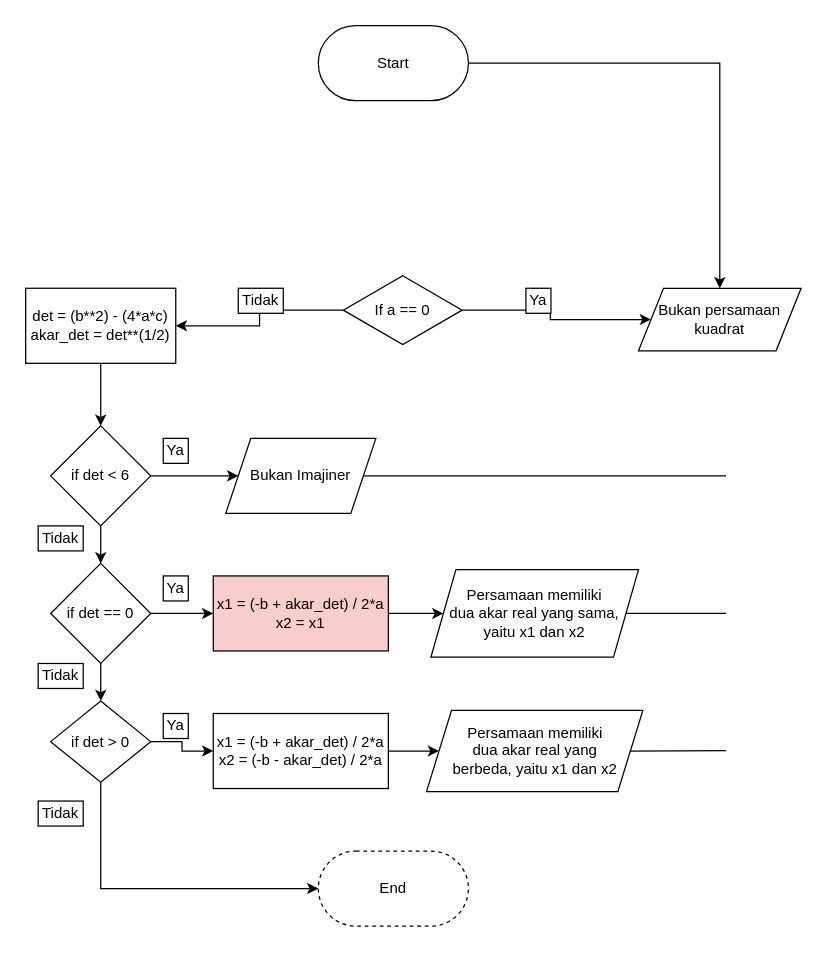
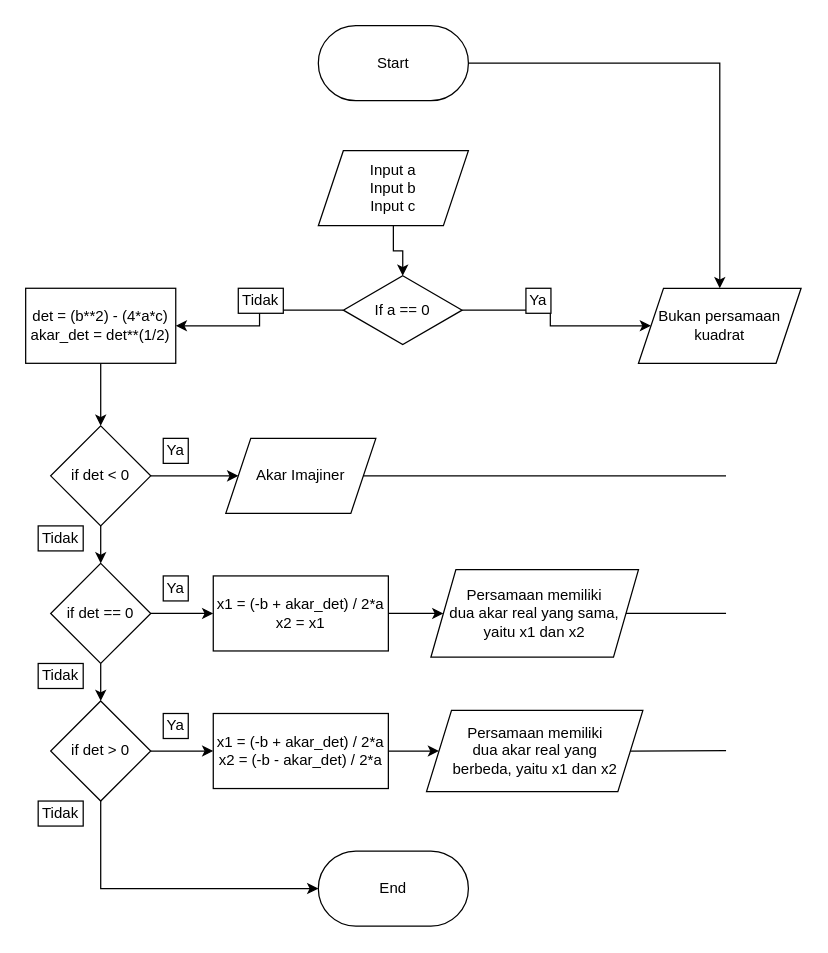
  <mxCell id="0" />
  <mxCell id="1" parent="0" />
+ <mxCell id="2" value="" style="edgeStyle=orthogonalEdgeStyle;rounded=0;orthogonalLoop=1;jettySize=auto;html=1;" edge="1" parent="1" source="3" target="6"><mxGeometry relative="1" as="geometry" /></mxCell>
+ <mxCell id="3" value="Input a&lt;br&gt;Input b&lt;br&gt;Input c" style="shape=parallelogram;perimeter=parallelogramPerimeter;whiteSpace=wrap;html=1;fixedSize=1;" vertex="1" parent="1"><mxGeometry x="254" y="120" width="120" height="60" as="geometry" /></mxCell>
  <mxCell id="4" value="" style="edgeStyle=orthogonalEdgeStyle;rounded=0;orthogonalLoop=1;jettySize=auto;html=1;" edge="1" parent="1" source="6" target="7"><mxGeometry relative="1" as="geometry" /></mxCell>
  <mxCell id="5" value="" style="edgeStyle=orthogonalEdgeStyle;rounded=0;orthogonalLoop=1;jettySize=auto;html=1;" edge="1" parent="1" source="6" target="9"><mxGeometry relative="1" as="geometry" /></mxCell>
  <mxCell id="6" value="If a == 0" style="rhombus;whiteSpace=wrap;html=1;" vertex="1" parent="1"><mxGeometry x="274" y="220" width="95" height="55" as="geometry" /></mxCell>
- <mxCell id="7" value="Bukan persamaan&lt;br&gt;kuadrat" style="shape=parallelogram;perimeter=parallelogramPerimeter;whiteSpace=wrap;html=1;fixedSize=1;" vertex="1" parent="1"><mxGeometry x="510" y="230" width="130" height="50" as="geometry" /></mxCell>
+ <mxCell id="7" value="Bukan persamaan&lt;br&gt;kuadrat" style="shape=parallelogram;perimeter=parallelogramPerimeter;whiteSpace=wrap;html=1;fixedSize=1;" vertex="1" parent="1"><mxGeometry x="510" y="230" width="130" height="60" as="geometry" /></mxCell>
  <mxCell id="8" value="" style="edgeStyle=orthogonalEdgeStyle;rounded=0;orthogonalLoop=1;jettySize=auto;html=1;" edge="1" parent="1" source="9" target="14"><mxGeometry relative="1" as="geometry" /></mxCell>
  <mxCell id="9" value="det = (b**2) - (4*a*c)&lt;br&gt;akar_det = det**(1/2)" style="rounded=0;whiteSpace=wrap;html=1;" vertex="1" parent="1"><mxGeometry x="20" y="230" width="120" height="60" as="geometry" /></mxCell>
  <mxCell id="10" value="Ya" style="rounded=0;whiteSpace=wrap;html=1;" vertex="1" parent="1"><mxGeometry x="420" y="230" width="20" height="20" as="geometry" /></mxCell>
  <mxCell id="11" value="Tidak" style="rounded=0;whiteSpace=wrap;html=1;" vertex="1" parent="1"><mxGeometry x="190" y="230" width="36" height="20" as="geometry" /></mxCell>
  <mxCell id="12" value="" style="edgeStyle=orthogonalEdgeStyle;rounded=0;orthogonalLoop=1;jettySize=auto;html=1;" edge="1" parent="1" source="14" target="17"><mxGeometry relative="1" as="geometry" /></mxCell>
  <mxCell id="13" value="" style="edgeStyle=orthogonalEdgeStyle;rounded=0;orthogonalLoop=1;jettySize=auto;html=1;" edge="1" parent="1" source="14" target="21"><mxGeometry relative="1" as="geometry" /></mxCell>
- <mxCell id="14" value="if det &amp;lt; 6" style="rhombus;whiteSpace=wrap;html=1;" vertex="1" parent="1"><mxGeometry x="40" y="340" width="80" height="80" as="geometry" /></mxCell>
+ <mxCell id="14" value="if det &amp;lt; 0" style="rhombus;whiteSpace=wrap;html=1;" vertex="1" parent="1"><mxGeometry x="40" y="340" width="80" height="80" as="geometry" /></mxCell>
  <mxCell id="15" value="" style="edgeStyle=orthogonalEdgeStyle;rounded=0;orthogonalLoop=1;jettySize=auto;html=1;" edge="1" parent="1" source="16" target="7"><mxGeometry relative="1" as="geometry" /></mxCell>
  <mxCell id="16" value="Start" style="rounded=1;whiteSpace=wrap;html=1;arcSize=50;" vertex="1" parent="1"><mxGeometry x="254" y="20" width="120" height="60" as="geometry" /></mxCell>
- <mxCell id="17" value="Bukan Imajiner" style="shape=parallelogram;perimeter=parallelogramPerimeter;whiteSpace=wrap;html=1;fixedSize=1;" vertex="1" parent="1"><mxGeometry x="180" y="350" width="120" height="60" as="geometry" /></mxCell>
+ <mxCell id="17" value="Akar Imajiner" style="shape=parallelogram;perimeter=parallelogramPerimeter;whiteSpace=wrap;html=1;fixedSize=1;" vertex="1" parent="1"><mxGeometry x="180" y="350" width="120" height="60" as="geometry" /></mxCell>
  <mxCell id="18" value="Ya" style="rounded=0;whiteSpace=wrap;html=1;" vertex="1" parent="1"><mxGeometry x="130" y="350" width="20" height="20" as="geometry" /></mxCell>
  <mxCell id="19" value="" style="edgeStyle=orthogonalEdgeStyle;rounded=0;orthogonalLoop=1;jettySize=auto;html=1;" edge="1" parent="1" source="21" target="23"><mxGeometry relative="1" as="geometry" /></mxCell>
  <mxCell id="20" value="" style="edgeStyle=orthogonalEdgeStyle;rounded=0;orthogonalLoop=1;jettySize=auto;html=1;" edge="1" parent="1" source="21" target="27"><mxGeometry relative="1" as="geometry" /></mxCell>
  <mxCell id="21" value="if det == 0" style="rhombus;whiteSpace=wrap;html=1;" vertex="1" parent="1"><mxGeometry x="40" y="450" width="80" height="80" as="geometry" /></mxCell>
  <mxCell id="22" value="" style="edgeStyle=orthogonalEdgeStyle;rounded=0;orthogonalLoop=1;jettySize=auto;html=1;" edge="1" parent="1" source="23" target="30"><mxGeometry relative="1" as="geometry" /></mxCell>
- <mxCell id="23" value="x1 = (-b + akar_det) / 2*a&lt;br&gt;x2 = x1" style="rounded=0;whiteSpace=wrap;html=1;fillColor=#f8cecc;" vertex="1" parent="1"><mxGeometry x="170" y="460" width="140" height="60" as="geometry" /></mxCell>
+ <mxCell id="23" value="x1 = (-b + akar_det) / 2*a&lt;br&gt;x2 = x1" style="rounded=0;whiteSpace=wrap;html=1;" vertex="1" parent="1"><mxGeometry x="170" y="460" width="140" height="60" as="geometry" /></mxCell>
  <mxCell id="24" value="Tidak" style="rounded=0;whiteSpace=wrap;html=1;" vertex="1" parent="1"><mxGeometry x="30" y="420" width="36" height="20" as="geometry" /></mxCell>
  <mxCell id="25" value="" style="edgeStyle=orthogonalEdgeStyle;rounded=0;orthogonalLoop=1;jettySize=auto;html=1;" edge="1" parent="1" source="27" target="29"><mxGeometry relative="1" as="geometry" /></mxCell>
  <mxCell id="26" style="edgeStyle=orthogonalEdgeStyle;rounded=0;orthogonalLoop=1;jettySize=auto;html=1;entryX=0;entryY=0.5;entryDx=0;entryDy=0;" edge="1" parent="1" source="27" target="32"><mxGeometry relative="1" as="geometry"><Array as="points"><mxPoint x="80" y="710" /></Array></mxGeometry></mxCell>
- <mxCell id="27" value="if det &amp;gt; 0" style="rhombus;whiteSpace=wrap;html=1;" vertex="1" parent="1"><mxGeometry x="40" y="560" width="80" height="65" as="geometry" /></mxCell>
+ <mxCell id="27" value="if det &amp;gt; 0" style="rhombus;whiteSpace=wrap;html=1;" vertex="1" parent="1"><mxGeometry x="40" y="560" width="80" height="80" as="geometry" /></mxCell>
  <mxCell id="28" value="" style="edgeStyle=orthogonalEdgeStyle;rounded=0;orthogonalLoop=1;jettySize=auto;html=1;" edge="1" parent="1" source="29" target="31"><mxGeometry relative="1" as="geometry" /></mxCell>
  <mxCell id="29" value="x1 = (-b + akar_det) / 2*a&lt;br&gt;x2 = (-b - akar_det) / 2*a" style="rounded=0;whiteSpace=wrap;html=1;" vertex="1" parent="1"><mxGeometry x="170" y="570" width="140" height="60" as="geometry" /></mxCell>
  <mxCell id="30" value="Persamaan memiliki&lt;br&gt;dua akar real yang sama, yaitu x1 dan x2" style="shape=parallelogram;perimeter=parallelogramPerimeter;whiteSpace=wrap;html=1;fixedSize=1;" vertex="1" parent="1"><mxGeometry x="344" y="455" width="166" height="70" as="geometry" /></mxCell>
  <mxCell id="31" value="Persamaan memiliki&lt;br&gt;dua akar real yang&lt;br&gt;berbeda, yaitu x1 dan x2" style="shape=parallelogram;perimeter=parallelogramPerimeter;whiteSpace=wrap;html=1;fixedSize=1;" vertex="1" parent="1"><mxGeometry x="340.5" y="567.5" width="173" height="65" as="geometry" /></mxCell>
- <mxCell id="32" value="End" style="rounded=1;whiteSpace=wrap;html=1;arcSize=50;dashed=1;" vertex="1" parent="1"><mxGeometry x="254" y="680" width="120" height="60" as="geometry" /></mxCell>
+ <mxCell id="32" value="End" style="rounded=1;whiteSpace=wrap;html=1;arcSize=50;" vertex="1" parent="1"><mxGeometry x="254" y="680" width="120" height="60" as="geometry" /></mxCell>
  <mxCell id="33" value="" style="endArrow=none;html=1;rounded=0;exitX=1;exitY=0.5;exitDx=0;exitDy=0;" edge="1" parent="1" source="17"><mxGeometry width="50" height="50" relative="1" as="geometry"><mxPoint x="334" y="420" as="sourcePoint" /><mxPoint x="580" y="380" as="targetPoint" /></mxGeometry></mxCell>
  <mxCell id="34" value="" style="endArrow=none;html=1;rounded=0;" edge="1" parent="1" source="30"><mxGeometry width="50" height="50" relative="1" as="geometry"><mxPoint x="513.5" y="505" as="sourcePoint" /><mxPoint x="580" y="490" as="targetPoint" /></mxGeometry></mxCell>
  <mxCell id="35" value="" style="endArrow=none;html=1;rounded=0;exitX=1;exitY=0.5;exitDx=0;exitDy=0;" edge="1" parent="1" source="31"><mxGeometry width="50" height="50" relative="1" as="geometry"><mxPoint x="510" y="600" as="sourcePoint" /><mxPoint x="580" y="599.78" as="targetPoint" /></mxGeometry></mxCell>
  <mxCell id="36" value="Ya" style="rounded=0;whiteSpace=wrap;html=1;" vertex="1" parent="1"><mxGeometry x="130" y="460" width="20" height="20" as="geometry" /></mxCell>
  <mxCell id="37" value="Ya" style="rounded=0;whiteSpace=wrap;html=1;" vertex="1" parent="1"><mxGeometry x="130" y="570" width="20" height="20" as="geometry" /></mxCell>
  <mxCell id="38" value="Tidak" style="rounded=0;whiteSpace=wrap;html=1;" vertex="1" parent="1"><mxGeometry x="30" y="530" width="36" height="20" as="geometry" /></mxCell>
  <mxCell id="39" value="Tidak" style="rounded=0;whiteSpace=wrap;html=1;" vertex="1" parent="1"><mxGeometry x="30" y="640" width="36" height="20" as="geometry" /></mxCell>
